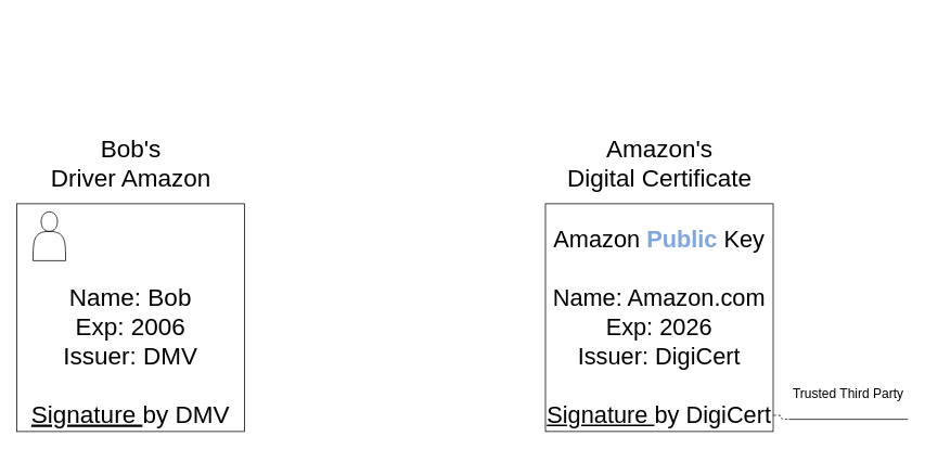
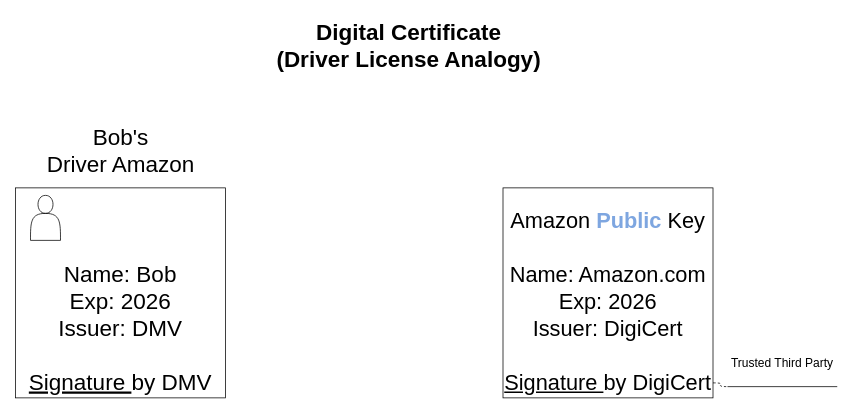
  <mxCell id="0" />
  <mxCell id="1" parent="0" />
- <mxCell id="3" value="Name: Bob&lt;br&gt;Exp: 2006&lt;br&gt;Issuer: DMV&lt;br&gt;&lt;br&gt;&lt;u&gt;Signature &lt;/u&gt;by DMV" style="whiteSpace=wrap;html=1;aspect=fixed;fontSize=30;verticalAlign=bottom;" parent="1" vertex="1"><mxGeometry x="20" y="250" width="280" height="280" as="geometry" /></mxCell>
+ <mxCell id="2" value="Digital Certificate&lt;br style=&quot;font-size: 30px;&quot;&gt;(Driver License Analogy)" style="text;html=1;align=center;verticalAlign=middle;resizable=0;points=[];autosize=1;fontSize=30;fontStyle=1" parent="1" vertex="1"><mxGeometry x="359" y="20" width="370" height="80" as="geometry" /></mxCell>
+ <mxCell id="3" value="Name: Bob&lt;br&gt;Exp: 2026&lt;br&gt;Issuer: DMV&lt;br&gt;&lt;br&gt;&lt;u&gt;Signature &lt;/u&gt;by DMV" style="whiteSpace=wrap;html=1;aspect=fixed;fontSize=30;verticalAlign=bottom;" parent="1" vertex="1"><mxGeometry x="20" y="250" width="280" height="280" as="geometry" /></mxCell>
  <mxCell id="4" value="" style="shape=actor;whiteSpace=wrap;html=1;fontSize=30;" parent="1" vertex="1"><mxGeometry x="40" y="260" width="40" height="60" as="geometry" /></mxCell>
  <mxCell id="5" value="&lt;font style=&quot;font-size: 29px&quot;&gt;Amazon &lt;b&gt;&lt;font color=&quot;#7ea6e0&quot;&gt;Public &lt;/font&gt;&lt;/b&gt;Key&lt;br&gt;&lt;br&gt;Name: Amazon.com&lt;br&gt;Exp: 2026&lt;br&gt;Issuer: DigiCert&lt;br&gt;&lt;br&gt;&lt;u&gt;Signature &lt;/u&gt;by DigiCert&lt;/font&gt;" style="whiteSpace=wrap;html=1;aspect=fixed;fontSize=30;verticalAlign=bottom;" parent="1" vertex="1"><mxGeometry x="670" y="250" width="280" height="280" as="geometry" /></mxCell>
  <mxCell id="6" value="Bob's&lt;br&gt;Driver Amazon" style="text;html=1;align=center;verticalAlign=middle;resizable=0;points=[];autosize=1;fontSize=30;" parent="1" vertex="1"><mxGeometry x="55" y="160" width="210" height="80" as="geometry" /></mxCell>
- <mxCell id="7" value="Amazon's&lt;br&gt;Digital Certificate" style="text;html=1;align=center;verticalAlign=middle;resizable=0;points=[];autosize=1;fontSize=30;" parent="1" vertex="1"><mxGeometry x="690" y="160" width="240" height="80" as="geometry" /></mxCell>
  <mxCell id="8" value="&lt;font style=&quot;font-size: 16px&quot;&gt;Trusted Third Party&lt;/font&gt;" style="whiteSpace=wrap;html=1;shape=partialRectangle;top=0;left=0;bottom=1;right=0;points=[[0,1],[1,1]];strokeColor=#000000;fillColor=none;align=center;verticalAlign=middle;routingCenterY=0.5;snapToPoint=1;container=1;recursiveResize=0;autosize=1;treeFolding=1;treeMoving=1;fontSize=30;horizontal=1;" parent="1" vertex="1"><mxGeometry x="970" y="440" width="145" height="75" as="geometry" /></mxCell>
  <mxCell id="9" value="" style="edgeStyle=entityRelationEdgeStyle;startArrow=none;endArrow=none;segment=10;curved=1;fontSize=30;dashed=1;" parent="1" target="8" edge="1"><mxGeometry relative="1" as="geometry"><mxPoint x="950" y="510" as="sourcePoint" /></mxGeometry></mxCell>
